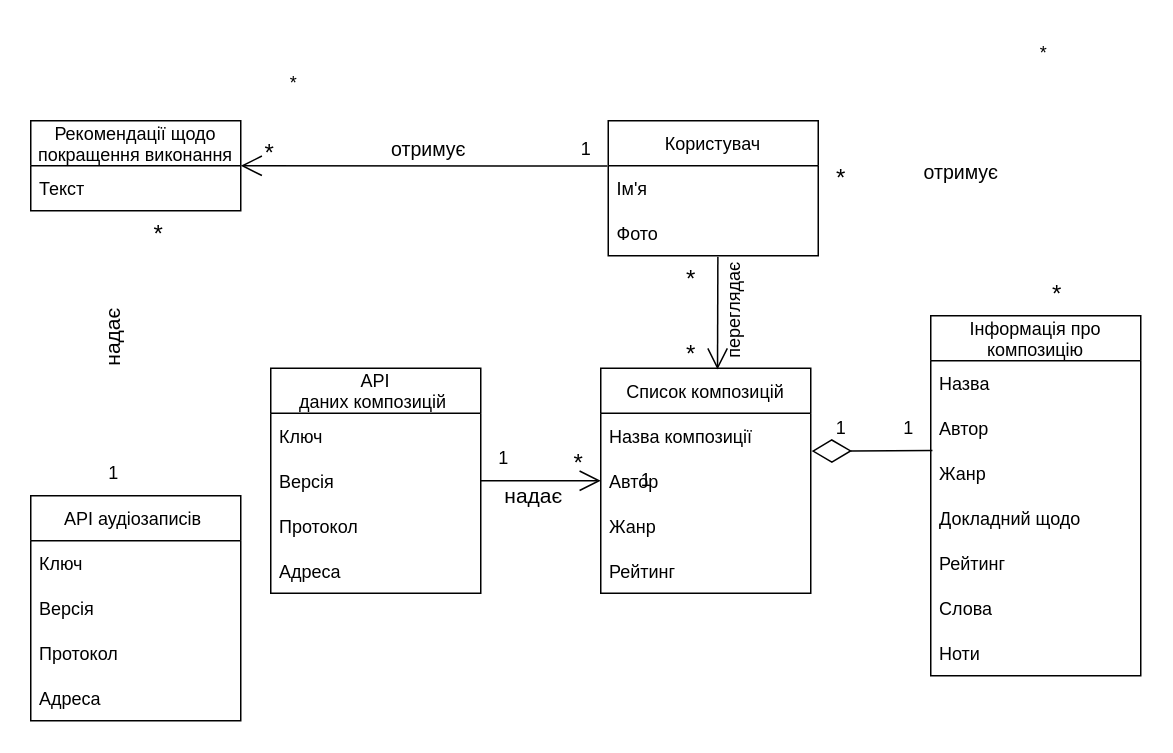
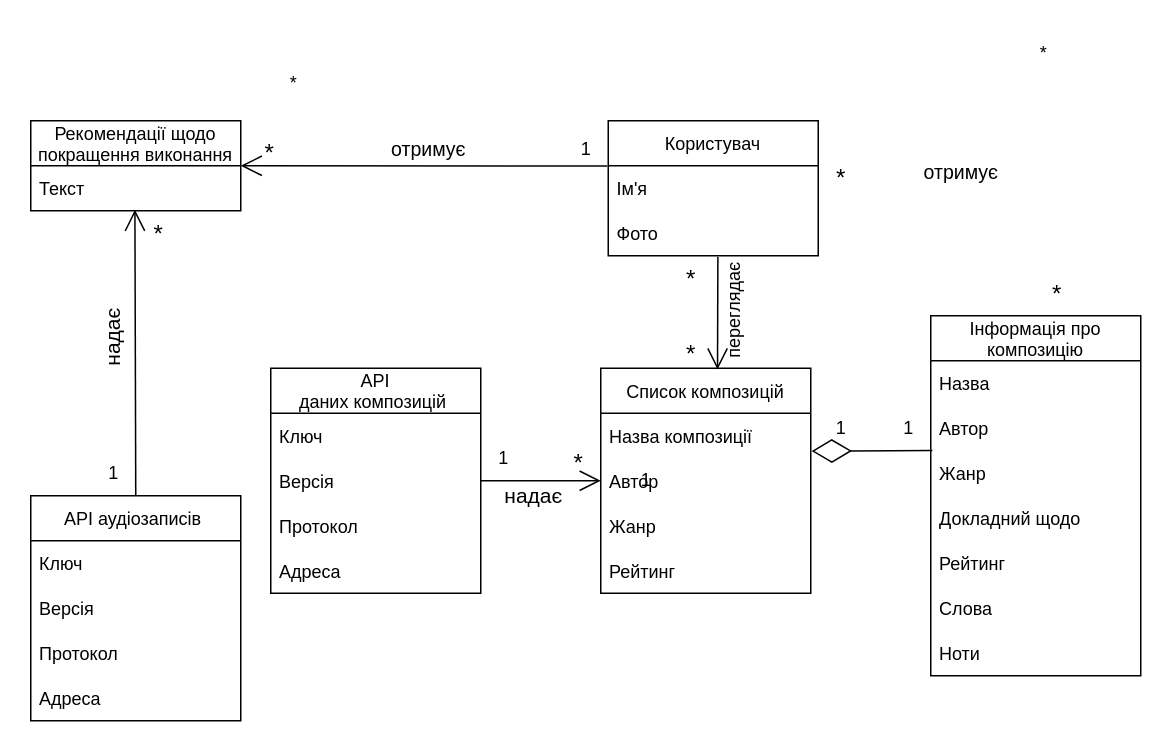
  <mxCell id="0" />
  <mxCell id="1" parent="0" />
  <mxCell id="2" value="Користувач" style="swimlane;fontStyle=0;childLayout=stackLayout;horizontal=1;startSize=30;horizontalStack=0;resizeParent=1;resizeParentMax=0;resizeLast=0;collapsible=1;marginBottom=0;" vertex="1" parent="1"><mxGeometry x="405" y="80" width="140" height="90" as="geometry" /></mxCell>
  <mxCell id="3" value="Ім'я" style="text;strokeColor=none;fillColor=none;align=left;verticalAlign=middle;spacingLeft=4;spacingRight=4;overflow=hidden;points=[[0,0.5],[1,0.5]];portConstraint=eastwest;rotatable=0;" vertex="1" parent="2"><mxGeometry y="30" width="140" height="30" as="geometry" /></mxCell>
  <mxCell id="4" value="Фото" style="text;strokeColor=none;fillColor=none;align=left;verticalAlign=middle;spacingLeft=4;spacingRight=4;overflow=hidden;points=[[0,0.5],[1,0.5]];portConstraint=eastwest;rotatable=0;" vertex="1" parent="2"><mxGeometry y="60" width="140" height="30" as="geometry" /></mxCell>
  <mxCell id="5" value="API &#10;даних композицій " style="swimlane;fontStyle=0;childLayout=stackLayout;horizontal=1;startSize=30;horizontalStack=0;resizeParent=1;resizeParentMax=0;resizeLast=0;collapsible=1;marginBottom=0;" vertex="1" parent="1"><mxGeometry x="180" y="245" width="140" height="150" as="geometry" /></mxCell>
  <mxCell id="6" value="Ключ" style="text;strokeColor=none;fillColor=none;align=left;verticalAlign=middle;spacingLeft=4;spacingRight=4;overflow=hidden;points=[[0,0.5],[1,0.5]];portConstraint=eastwest;rotatable=0;" vertex="1" parent="5"><mxGeometry y="30" width="140" height="30" as="geometry" /></mxCell>
  <mxCell id="7" value="Версія" style="text;strokeColor=none;fillColor=none;align=left;verticalAlign=middle;spacingLeft=4;spacingRight=4;overflow=hidden;points=[[0,0.5],[1,0.5]];portConstraint=eastwest;rotatable=0;" vertex="1" parent="5"><mxGeometry y="60" width="140" height="30" as="geometry" /></mxCell>
  <mxCell id="8" value="Протокол" style="text;strokeColor=none;fillColor=none;align=left;verticalAlign=middle;spacingLeft=4;spacingRight=4;overflow=hidden;points=[[0,0.5],[1,0.5]];portConstraint=eastwest;rotatable=0;" vertex="1" parent="5"><mxGeometry y="90" width="140" height="30" as="geometry" /></mxCell>
  <mxCell id="9" value="Адреса" style="text;strokeColor=none;fillColor=none;align=left;verticalAlign=middle;spacingLeft=4;spacingRight=4;overflow=hidden;points=[[0,0.5],[1,0.5]];portConstraint=eastwest;rotatable=0;" vertex="1" parent="5"><mxGeometry y="120" width="140" height="30" as="geometry" /></mxCell>
  <mxCell id="10" value="Список композицій" style="swimlane;fontStyle=0;childLayout=stackLayout;horizontal=1;startSize=30;horizontalStack=0;resizeParent=1;resizeParentMax=0;resizeLast=0;collapsible=1;marginBottom=0;" vertex="1" parent="1"><mxGeometry x="400" y="245" width="140" height="150" as="geometry" /></mxCell>
  <mxCell id="11" value="Назва композиції" style="text;strokeColor=none;fillColor=none;align=left;verticalAlign=middle;spacingLeft=4;spacingRight=4;overflow=hidden;points=[[0,0.5],[1,0.5]];portConstraint=eastwest;rotatable=0;" vertex="1" parent="10"><mxGeometry y="30" width="140" height="30" as="geometry" /></mxCell>
  <mxCell id="12" value="Автор" style="text;strokeColor=none;fillColor=none;align=left;verticalAlign=middle;spacingLeft=4;spacingRight=4;overflow=hidden;points=[[0,0.5],[1,0.5]];portConstraint=eastwest;rotatable=0;" vertex="1" parent="10"><mxGeometry y="60" width="140" height="30" as="geometry" /></mxCell>
  <mxCell id="13" value="Жанр" style="text;strokeColor=none;fillColor=none;align=left;verticalAlign=middle;spacingLeft=4;spacingRight=4;overflow=hidden;points=[[0,0.5],[1,0.5]];portConstraint=eastwest;rotatable=0;" vertex="1" parent="10"><mxGeometry y="90" width="140" height="30" as="geometry" /></mxCell>
  <mxCell id="14" value="Рейтинг" style="text;strokeColor=none;fillColor=none;align=left;verticalAlign=middle;spacingLeft=4;spacingRight=4;overflow=hidden;points=[[0,0.5],[1,0.5]];portConstraint=eastwest;rotatable=0;" vertex="1" parent="10"><mxGeometry y="120" width="140" height="30" as="geometry" /></mxCell>
  <mxCell id="15" value="Інформація про &#10;композицію" style="swimlane;fontStyle=0;childLayout=stackLayout;horizontal=1;startSize=30;horizontalStack=0;resizeParent=1;resizeParentMax=0;resizeLast=0;collapsible=1;marginBottom=0;" vertex="1" parent="1"><mxGeometry x="620" y="210" width="140" height="240" as="geometry" /></mxCell>
  <mxCell id="16" value="Назва" style="text;strokeColor=none;fillColor=none;align=left;verticalAlign=middle;spacingLeft=4;spacingRight=4;overflow=hidden;points=[[0,0.5],[1,0.5]];portConstraint=eastwest;rotatable=0;" vertex="1" parent="15"><mxGeometry y="30" width="140" height="30" as="geometry" /></mxCell>
  <mxCell id="17" value="Автор" style="text;strokeColor=none;fillColor=none;align=left;verticalAlign=middle;spacingLeft=4;spacingRight=4;overflow=hidden;points=[[0,0.5],[1,0.5]];portConstraint=eastwest;rotatable=0;" vertex="1" parent="15"><mxGeometry y="60" width="140" height="30" as="geometry" /></mxCell>
  <mxCell id="18" value="Жанр" style="text;strokeColor=none;fillColor=none;align=left;verticalAlign=middle;spacingLeft=4;spacingRight=4;overflow=hidden;points=[[0,0.5],[1,0.5]];portConstraint=eastwest;rotatable=0;" vertex="1" parent="15"><mxGeometry y="90" width="140" height="30" as="geometry" /></mxCell>
  <mxCell id="19" value="Докладний щодо" style="text;strokeColor=none;fillColor=none;align=left;verticalAlign=middle;spacingLeft=4;spacingRight=4;overflow=hidden;points=[[0,0.5],[1,0.5]];portConstraint=eastwest;rotatable=0;" vertex="1" parent="15"><mxGeometry y="120" width="140" height="30" as="geometry" /></mxCell>
  <mxCell id="20" value="Рейтинг" style="text;strokeColor=none;fillColor=none;align=left;verticalAlign=middle;spacingLeft=4;spacingRight=4;overflow=hidden;points=[[0,0.5],[1,0.5]];portConstraint=eastwest;rotatable=0;" vertex="1" parent="15"><mxGeometry y="150" width="140" height="30" as="geometry" /></mxCell>
  <mxCell id="21" value="Слова" style="text;strokeColor=none;fillColor=none;align=left;verticalAlign=middle;spacingLeft=4;spacingRight=4;overflow=hidden;points=[[0,0.5],[1,0.5]];portConstraint=eastwest;rotatable=0;" vertex="1" parent="15"><mxGeometry y="180" width="140" height="30" as="geometry" /></mxCell>
  <mxCell id="22" value="Ноти" style="text;strokeColor=none;fillColor=none;align=left;verticalAlign=middle;spacingLeft=4;spacingRight=4;overflow=hidden;points=[[0,0.5],[1,0.5]];portConstraint=eastwest;rotatable=0;" vertex="1" parent="15"><mxGeometry y="210" width="140" height="30" as="geometry" /></mxCell>
  <mxCell id="23" value="API аудіозаписів " style="swimlane;fontStyle=0;childLayout=stackLayout;horizontal=1;startSize=30;horizontalStack=0;resizeParent=1;resizeParentMax=0;resizeLast=0;collapsible=1;marginBottom=0;" vertex="1" parent="1"><mxGeometry y="330" width="140" height="150" as="geometry" x="20" /></mxCell>
  <mxCell id="24" value="Ключ" style="text;strokeColor=none;fillColor=none;align=left;verticalAlign=middle;spacingLeft=4;spacingRight=4;overflow=hidden;points=[[0,0.5],[1,0.5]];portConstraint=eastwest;rotatable=0;" vertex="1" parent="23"><mxGeometry y="30" width="140" height="30" as="geometry" /></mxCell>
  <mxCell id="25" value="Версія" style="text;strokeColor=none;fillColor=none;align=left;verticalAlign=middle;spacingLeft=4;spacingRight=4;overflow=hidden;points=[[0,0.5],[1,0.5]];portConstraint=eastwest;rotatable=0;" vertex="1" parent="23"><mxGeometry y="60" width="140" height="30" as="geometry" /></mxCell>
  <mxCell id="26" value="Протокол" style="text;strokeColor=none;fillColor=none;align=left;verticalAlign=middle;spacingLeft=4;spacingRight=4;overflow=hidden;points=[[0,0.5],[1,0.5]];portConstraint=eastwest;rotatable=0;" vertex="1" parent="23"><mxGeometry y="90" width="140" height="30" as="geometry" /></mxCell>
  <mxCell id="27" value="Адреса" style="text;strokeColor=none;fillColor=none;align=left;verticalAlign=middle;spacingLeft=4;spacingRight=4;overflow=hidden;points=[[0,0.5],[1,0.5]];portConstraint=eastwest;rotatable=0;" vertex="1" parent="23"><mxGeometry y="120" width="140" height="30" as="geometry" /></mxCell>
  <mxCell id="28" value="Рекомендації щодо &#10;покращення виконання" style="swimlane;fontStyle=0;childLayout=stackLayout;horizontal=1;startSize=30;horizontalStack=0;resizeParent=1;resizeParentMax=0;resizeLast=0;collapsible=1;marginBottom=0;" vertex="1" parent="1"><mxGeometry y="80" width="140" height="60" as="geometry" x="20" /></mxCell>
  <mxCell id="29" value="Текст" style="text;strokeColor=none;fillColor=none;align=left;verticalAlign=middle;spacingLeft=4;spacingRight=4;overflow=hidden;points=[[0,0.5],[1,0.5]];portConstraint=eastwest;rotatable=0;" vertex="1" parent="28"><mxGeometry y="30" width="140" height="30" as="geometry" /></mxCell>
  <mxCell id="30" value="1" style="text;html=1;align=center;verticalAlign=middle;resizable=0;points=[];autosize=1;strokeColor=none;fillColor=none;" vertex="1" parent="1"><mxGeometry x="590" y="270" width="30" height="30" as="geometry" /></mxCell>
  <mxCell id="31" value="1" style="text;html=1;align=center;verticalAlign=middle;resizable=0;points=[];autosize=1;strokeColor=none;fillColor=none;" vertex="1" parent="1"><mxGeometry x="415" y="305" width="30" height="30" as="geometry" /></mxCell>
  <mxCell id="32" value="*" style="text;html=1;align=center;verticalAlign=middle;resizable=0;points=[];autosize=1;strokeColor=none;fillColor=none;fontSize=16;" vertex="1" parent="1"><mxGeometry x="370" y="293" width="30" height="30" as="geometry" /></mxCell>
  <mxCell id="33" value="" style="endArrow=diamondThin;endFill=0;endSize=24;html=1;rounded=0;exitX=0.008;exitY=-0.003;exitDx=0;exitDy=0;exitPerimeter=0;entryX=1.004;entryY=0.841;entryDx=0;entryDy=0;entryPerimeter=0;" edge="1" parent="1" source="18" target="11"><mxGeometry width="160" relative="1" as="geometry"><mxPoint x="620" y="160" as="sourcePoint" /><mxPoint x="520" y="160" as="targetPoint" /></mxGeometry></mxCell>
  <mxCell id="34" value="1" style="text;html=1;align=center;verticalAlign=middle;resizable=0;points=[];autosize=1;strokeColor=none;fillColor=none;" vertex="1" parent="1"><mxGeometry x="545" y="270" width="30" height="30" as="geometry" /></mxCell>
  <mxCell id="35" value="" style="endArrow=open;endFill=1;endSize=12;html=1;rounded=0;exitX=1;exitY=0.5;exitDx=0;exitDy=0;entryX=0;entryY=0.5;entryDx=0;entryDy=0;" edge="1" parent="1" source="7" target="12"><mxGeometry width="160" relative="1" as="geometry"><mxPoint x="490" y="280" as="sourcePoint" /><mxPoint x="450" y="220" as="targetPoint" /></mxGeometry></mxCell>
  <mxCell id="36" value="*" style="text;html=1;align=center;verticalAlign=middle;resizable=0;points=[];autosize=1;strokeColor=none;fillColor=none;" vertex="1" parent="1"><mxGeometry x="180" y="40" width="30" height="30" as="geometry" /></mxCell>
  <mxCell id="37" value="*" style="text;html=1;align=center;verticalAlign=middle;resizable=0;points=[];autosize=1;strokeColor=none;fillColor=none;" vertex="1" parent="1"><mxGeometry x="680" y="20" width="30" height="30" as="geometry" /></mxCell>
  <mxCell id="38" value="1" style="text;html=1;align=center;verticalAlign=middle;resizable=0;points=[];autosize=1;strokeColor=none;fillColor=none;" vertex="1" parent="1"><mxGeometry x="320" y="290" width="30" height="30" as="geometry" /></mxCell>
  <mxCell id="39" value="" style="endArrow=open;endFill=1;endSize=12;html=1;rounded=0;exitX=0.522;exitY=1.025;exitDx=0;exitDy=0;exitPerimeter=0;entryX=0.556;entryY=0.006;entryDx=0;entryDy=0;entryPerimeter=0;" edge="1" parent="1" source="4" target="10"><mxGeometry width="160" relative="1" as="geometry"><mxPoint x="487.5" y="205" as="sourcePoint" /><mxPoint x="480" y="240" as="targetPoint" /><Array as="points" /></mxGeometry></mxCell>
  <mxCell id="40" value="*" style="text;html=1;align=center;verticalAlign=middle;resizable=0;points=[];autosize=1;strokeColor=none;fillColor=none;fontSize=16;" vertex="1" parent="1"><mxGeometry x="445" y="170" width="30" height="30" as="geometry" /></mxCell>
  <mxCell id="41" value="*" style="text;html=1;align=center;verticalAlign=middle;resizable=0;points=[];autosize=1;strokeColor=none;fillColor=none;fontSize=16;" vertex="1" parent="1"><mxGeometry x="445" y="220" width="30" height="30" as="geometry" /></mxCell>
  <mxCell id="42" value="*" style="text;html=1;align=center;verticalAlign=middle;resizable=0;points=[];autosize=1;strokeColor=none;fillColor=none;fontSize=16;" vertex="1" parent="1"><mxGeometry x="545" y="103" width="30" height="30" as="geometry" /></mxCell>
  <mxCell id="43" value="*" style="text;html=1;align=center;verticalAlign=middle;resizable=0;points=[];autosize=1;strokeColor=none;fillColor=none;fontSize=16;" vertex="1" parent="1"><mxGeometry x="689" y="180" width="30" height="30" as="geometry" /></mxCell>
  <mxCell id="44" value="отримує" style="text;html=1;align=center;verticalAlign=middle;resizable=0;points=[];autosize=1;strokeColor=none;fillColor=none;fontSize=13;" vertex="1" parent="1"><mxGeometry x="605" y="99" width="70" height="30" as="geometry" /></mxCell>
  <mxCell id="45" value="надає" style="text;html=1;align=center;verticalAlign=middle;resizable=0;points=[];autosize=1;strokeColor=none;fillColor=none;fontSize=14;" vertex="1" parent="1"><mxGeometry x="325" y="315" width="60" height="30" as="geometry" /></mxCell>
  <mxCell id="46" value="переглядає" style="text;html=1;align=center;verticalAlign=middle;resizable=0;points=[];autosize=1;strokeColor=none;fillColor=none;fontSize=12;rotation=-90;" vertex="1" parent="1"><mxGeometry x="444" y="192" width="90" height="30" as="geometry" /></mxCell>
  <mxCell id="47" value="1" style="text;html=1;align=center;verticalAlign=middle;resizable=0;points=[];autosize=1;strokeColor=none;fillColor=none;" vertex="1" parent="1"><mxGeometry x="60" y="300" width="30" height="30" as="geometry" /></mxCell>
  <mxCell id="48" value="*" style="text;html=1;align=center;verticalAlign=middle;resizable=0;points=[];autosize=1;strokeColor=none;fillColor=none;fontSize=16;" vertex="1" parent="1"><mxGeometry x="90" y="140" width="30" height="30" as="geometry" /></mxCell>
+ <mxCell id="49" value="" style="endArrow=open;endFill=1;endSize=12;html=1;rounded=0;exitX=0.5;exitY=0;exitDx=0;exitDy=0;entryX=0.496;entryY=0.978;entryDx=0;entryDy=0;entryPerimeter=0;" edge="1" parent="1" source="23" target="29"><mxGeometry width="160" relative="1" as="geometry"><mxPoint x="330" y="330" as="sourcePoint" /><mxPoint x="410" y="330" as="targetPoint" /></mxGeometry></mxCell>
  <mxCell id="50" value="надає" style="text;html=1;align=center;verticalAlign=middle;resizable=0;points=[];autosize=1;strokeColor=none;fillColor=none;fontSize=14;rotation=-90;" vertex="1" parent="1"><mxGeometry x="45" y="210" width="60" height="30" as="geometry" /></mxCell>
  <mxCell id="51" value="" style="endArrow=open;endFill=1;endSize=12;html=1;rounded=0;exitX=-0.004;exitY=0.336;exitDx=0;exitDy=0;exitPerimeter=0;" edge="1" parent="1" source="2"><mxGeometry width="160" relative="1" as="geometry"><mxPoint x="315" y="106.5" as="sourcePoint" /><mxPoint x="160" y="110" as="targetPoint" /><Array as="points" /></mxGeometry></mxCell>
  <mxCell id="52" value="отримує" style="text;html=1;align=center;verticalAlign=middle;resizable=0;points=[];autosize=1;strokeColor=none;fillColor=none;fontSize=13;" vertex="1" parent="1"><mxGeometry x="250" y="84" width="70" height="30" as="geometry" /></mxCell>
  <mxCell id="53" value="1" style="text;html=1;align=center;verticalAlign=middle;resizable=0;points=[];autosize=1;strokeColor=none;fillColor=none;" vertex="1" parent="1"><mxGeometry x="375" y="84" width="30" height="30" as="geometry" /></mxCell>
  <mxCell id="54" value="*" style="text;html=1;align=center;verticalAlign=middle;resizable=0;points=[];autosize=1;strokeColor=none;fillColor=none;fontSize=16;" vertex="1" parent="1"><mxGeometry x="164" y="86" width="30" height="30" as="geometry" /></mxCell>
